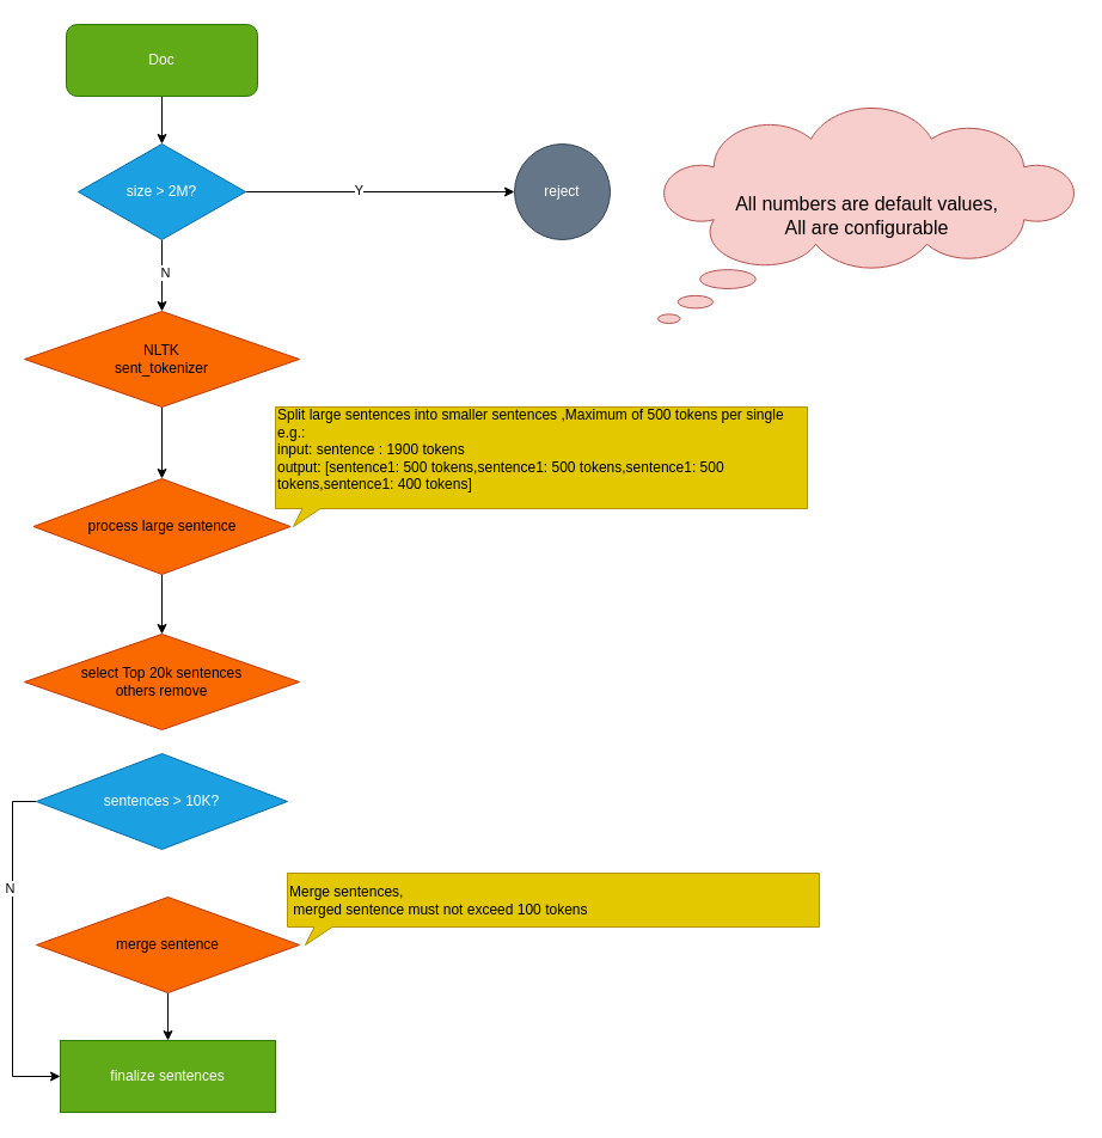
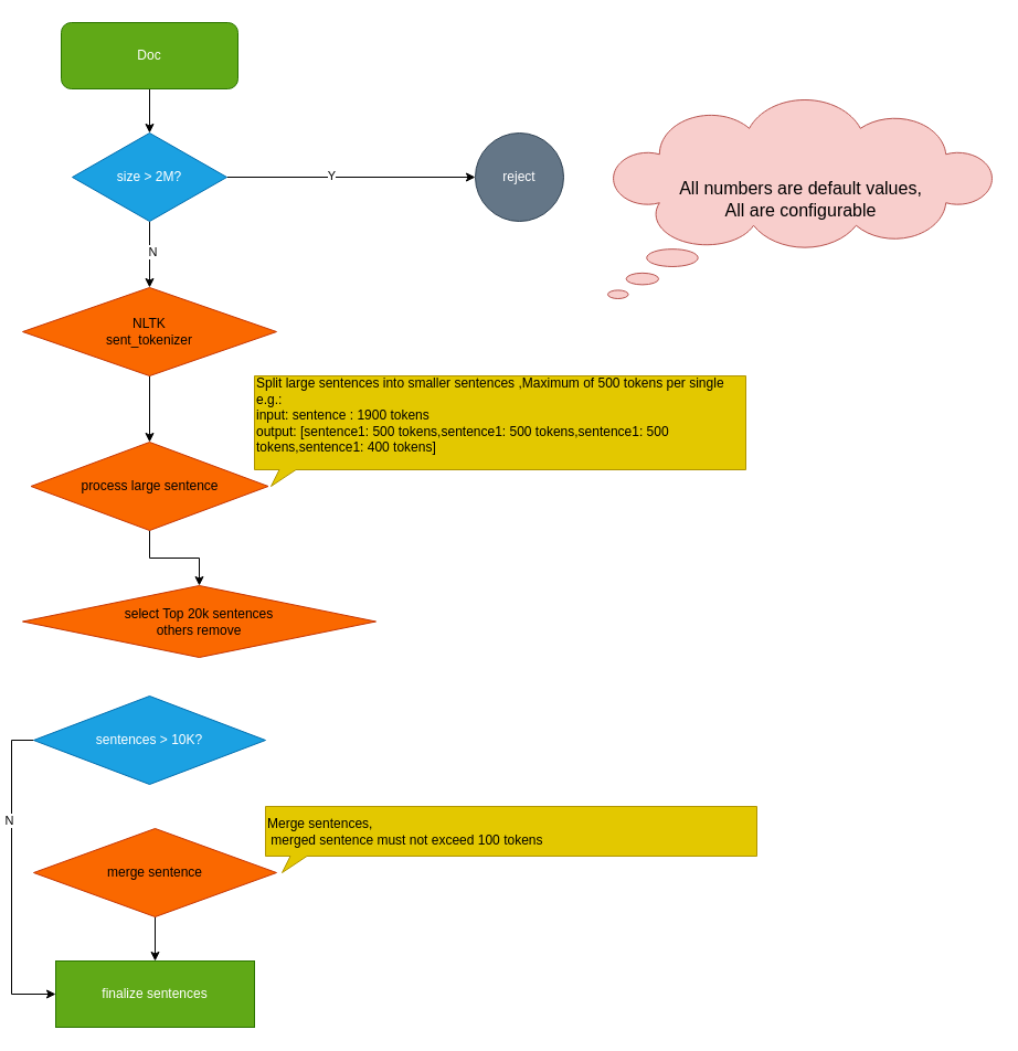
  <mxCell id="0" />
  <mxCell id="1" parent="0" />
  <mxCell id="2" style="edgeStyle=orthogonalEdgeStyle;rounded=0;orthogonalLoop=1;jettySize=auto;html=1;exitX=0.5;exitY=1;exitDx=0;exitDy=0;entryX=0.5;entryY=0;entryDx=0;entryDy=0;" edge="1" parent="1" source="3" target="10"><mxGeometry relative="1" as="geometry" /></mxCell>
  <mxCell id="3" value="Doc" style="rounded=1;whiteSpace=wrap;html=1;fillColor=#60a917;fontColor=#ffffff;strokeColor=#2D7600;" vertex="1" parent="1"><mxGeometry x="55" y="20" width="160" height="60" as="geometry" /></mxCell>
  <mxCell id="4" style="edgeStyle=orthogonalEdgeStyle;rounded=0;orthogonalLoop=1;jettySize=auto;html=1;exitX=0.5;exitY=1;exitDx=0;exitDy=0;entryX=0.5;entryY=0;entryDx=0;entryDy=0;" edge="1" parent="1" source="5" target="13"><mxGeometry relative="1" as="geometry" /></mxCell>
  <mxCell id="5" value="NLTK&lt;div&gt;sent_tokenizer&lt;/div&gt;" style="rhombus;whiteSpace=wrap;html=1;fillColor=#fa6800;fontColor=#000000;strokeColor=#C73500;" vertex="1" parent="1"><mxGeometry x="20" y="260" width="230" height="80" as="geometry" /></mxCell>
  <mxCell id="6" style="edgeStyle=orthogonalEdgeStyle;rounded=0;orthogonalLoop=1;jettySize=auto;html=1;exitX=1;exitY=0.5;exitDx=0;exitDy=0;entryX=0;entryY=0.5;entryDx=0;entryDy=0;" edge="1" parent="1" source="10" target="11"><mxGeometry relative="1" as="geometry" /></mxCell>
  <mxCell id="7" value="Y" style="edgeLabel;html=1;align=center;verticalAlign=middle;resizable=0;points=[];" vertex="1" connectable="0" parent="6"><mxGeometry x="-0.165" y="2" relative="1" as="geometry"><mxPoint as="offset" /></mxGeometry></mxCell>
  <mxCell id="8" style="edgeStyle=orthogonalEdgeStyle;rounded=0;orthogonalLoop=1;jettySize=auto;html=1;exitX=0.5;exitY=1;exitDx=0;exitDy=0;entryX=0.5;entryY=0;entryDx=0;entryDy=0;" edge="1" parent="1" source="10" target="5"><mxGeometry relative="1" as="geometry" /></mxCell>
  <mxCell id="9" value="N" style="edgeLabel;html=1;align=center;verticalAlign=middle;resizable=0;points=[];" vertex="1" connectable="0" parent="8"><mxGeometry x="-0.086" y="2" relative="1" as="geometry"><mxPoint as="offset" /></mxGeometry></mxCell>
  <mxCell id="10" value="size &amp;gt; 2M?" style="rhombus;whiteSpace=wrap;html=1;fillColor=#1ba1e2;fontColor=#ffffff;strokeColor=#006EAF;" vertex="1" parent="1"><mxGeometry x="65" y="120" width="140" height="80" as="geometry" /></mxCell>
  <mxCell id="11" value="reject" style="ellipse;whiteSpace=wrap;html=1;aspect=fixed;fillColor=#647687;fontColor=#ffffff;strokeColor=#314354;" vertex="1" parent="1"><mxGeometry x="430" y="120" width="80" height="80" as="geometry" /></mxCell>
  <mxCell id="12" style="edgeStyle=orthogonalEdgeStyle;rounded=0;orthogonalLoop=1;jettySize=auto;html=1;exitX=0.5;exitY=1;exitDx=0;exitDy=0;entryX=0.5;entryY=0;entryDx=0;entryDy=0;" edge="1" parent="1" source="13" target="15"><mxGeometry relative="1" as="geometry" /></mxCell>
  <mxCell id="13" value="process large sentence" style="rhombus;whiteSpace=wrap;html=1;fillColor=#fa6800;fontColor=#000000;strokeColor=#C73500;" vertex="1" parent="1"><mxGeometry x="27.5" y="400" width="215" height="80" as="geometry" /></mxCell>
  <mxCell id="14" value="&lt;div&gt;Split large sentences into smaller sentences ,&lt;span style=&quot;background-color: initial;&quot;&gt;Maximum of 500 tokens per single&lt;/span&gt;&lt;/div&gt;&lt;div&gt;e.g.:&amp;nbsp;&lt;/div&gt;&lt;div&gt;&lt;span style=&quot;background-color: initial;&quot;&gt;input: sentence : 1900 tokens&lt;/span&gt;&lt;/div&gt;&lt;div&gt;output: [sentence1: 500 tokens,&lt;span style=&quot;background-color: initial;&quot;&gt;sentence1: 500 tokens,&lt;/span&gt;&lt;span style=&quot;background-color: initial;&quot;&gt;sentence1: 500 tokens,&lt;/span&gt;&lt;span style=&quot;background-color: initial;&quot;&gt;sentence1: 400 tokens&lt;/span&gt;&lt;span style=&quot;background-color: initial;&quot;&gt;]&lt;/span&gt;&lt;/div&gt;&lt;div&gt;&lt;br&gt;&lt;/div&gt;" style="whiteSpace=wrap;html=1;shape=mxgraph.basic.rectCallout;dx=30;dy=15;boundedLbl=1;align=left;fillColor=#e3c800;fontColor=#000000;strokeColor=#B09500;" vertex="1" parent="1"><mxGeometry x="230" y="340" width="445" height="100" as="geometry" /></mxCell>
- <mxCell id="15" value="select Top 20k sentences&lt;div&gt;others remove&lt;/div&gt;" style="rhombus;whiteSpace=wrap;html=1;fillColor=#fa6800;fontColor=#000000;strokeColor=#C73500;" vertex="1" parent="1"><mxGeometry x="20" y="530" width="230" height="80" as="geometry" /></mxCell>
+ <mxCell id="15" value="select Top 20k sentences&lt;div&gt;others remove&lt;/div&gt;" style="rhombus;whiteSpace=wrap;html=1;fillColor=#fa6800;fontColor=#000000;strokeColor=#C73500;" vertex="1" parent="1"><mxGeometry x="20" y="530" width="320" height="65" as="geometry" /></mxCell>
  <mxCell id="16" style="edgeStyle=orthogonalEdgeStyle;rounded=0;orthogonalLoop=1;jettySize=auto;html=1;exitX=0;exitY=0.5;exitDx=0;exitDy=0;entryX=0;entryY=0.5;entryDx=0;entryDy=0;" edge="1" parent="1" source="18" target="22"><mxGeometry relative="1" as="geometry" /></mxCell>
  <mxCell id="17" value="N" style="edgeLabel;html=1;align=center;verticalAlign=middle;resizable=0;points=[];" vertex="1" connectable="0" parent="16"><mxGeometry x="-0.366" y="-3" relative="1" as="geometry"><mxPoint as="offset" /></mxGeometry></mxCell>
  <mxCell id="18" value="sentences &amp;gt; 10K?" style="rhombus;whiteSpace=wrap;html=1;fillColor=#1ba1e2;fontColor=#ffffff;strokeColor=#006EAF;" vertex="1" parent="1"><mxGeometry x="30" y="630" width="210" height="80" as="geometry" /></mxCell>
  <mxCell id="19" style="edgeStyle=orthogonalEdgeStyle;rounded=0;orthogonalLoop=1;jettySize=auto;html=1;exitX=0.5;exitY=1;exitDx=0;exitDy=0;entryX=0.5;entryY=0;entryDx=0;entryDy=0;" edge="1" parent="1" source="20" target="22"><mxGeometry relative="1" as="geometry" /></mxCell>
  <mxCell id="20" value="merge sentence" style="rhombus;whiteSpace=wrap;html=1;fillColor=#fa6800;fontColor=#000000;strokeColor=#C73500;" vertex="1" parent="1"><mxGeometry x="30" y="750" width="220" height="80" as="geometry" /></mxCell>
  <mxCell id="21" value="&lt;div&gt;Merge sentences,&amp;nbsp;&lt;/div&gt;&lt;div&gt;&amp;nbsp;merged sentence must not exceed 100 tokens&lt;br&gt;&lt;/div&gt;" style="whiteSpace=wrap;html=1;shape=mxgraph.basic.rectCallout;dx=30;dy=15;boundedLbl=1;align=left;fillColor=#e3c800;fontColor=#000000;strokeColor=#B09500;" vertex="1" parent="1"><mxGeometry x="240" y="730" width="445" height="60" as="geometry" /></mxCell>
  <mxCell id="22" value="finalize sentences" style="rounded=0;whiteSpace=wrap;html=1;fillColor=#60a917;fontColor=#ffffff;strokeColor=#2D7600;" vertex="1" parent="1"><mxGeometry x="50" y="870" width="180" height="60" as="geometry" /></mxCell>
  <mxCell id="23" value="&lt;div style=&quot;font-size: 16px;&quot;&gt;All numbers are default values,&lt;/div&gt;&lt;div style=&quot;font-size: 16px;&quot;&gt;All are configurable&lt;/div&gt;" style="whiteSpace=wrap;html=1;shape=mxgraph.basic.cloud_callout;fontSize=16;fillColor=#f8cecc;strokeColor=#b85450;" vertex="1" parent="1"><mxGeometry x="550" y="90" width="350" height="180" as="geometry" /></mxCell>
